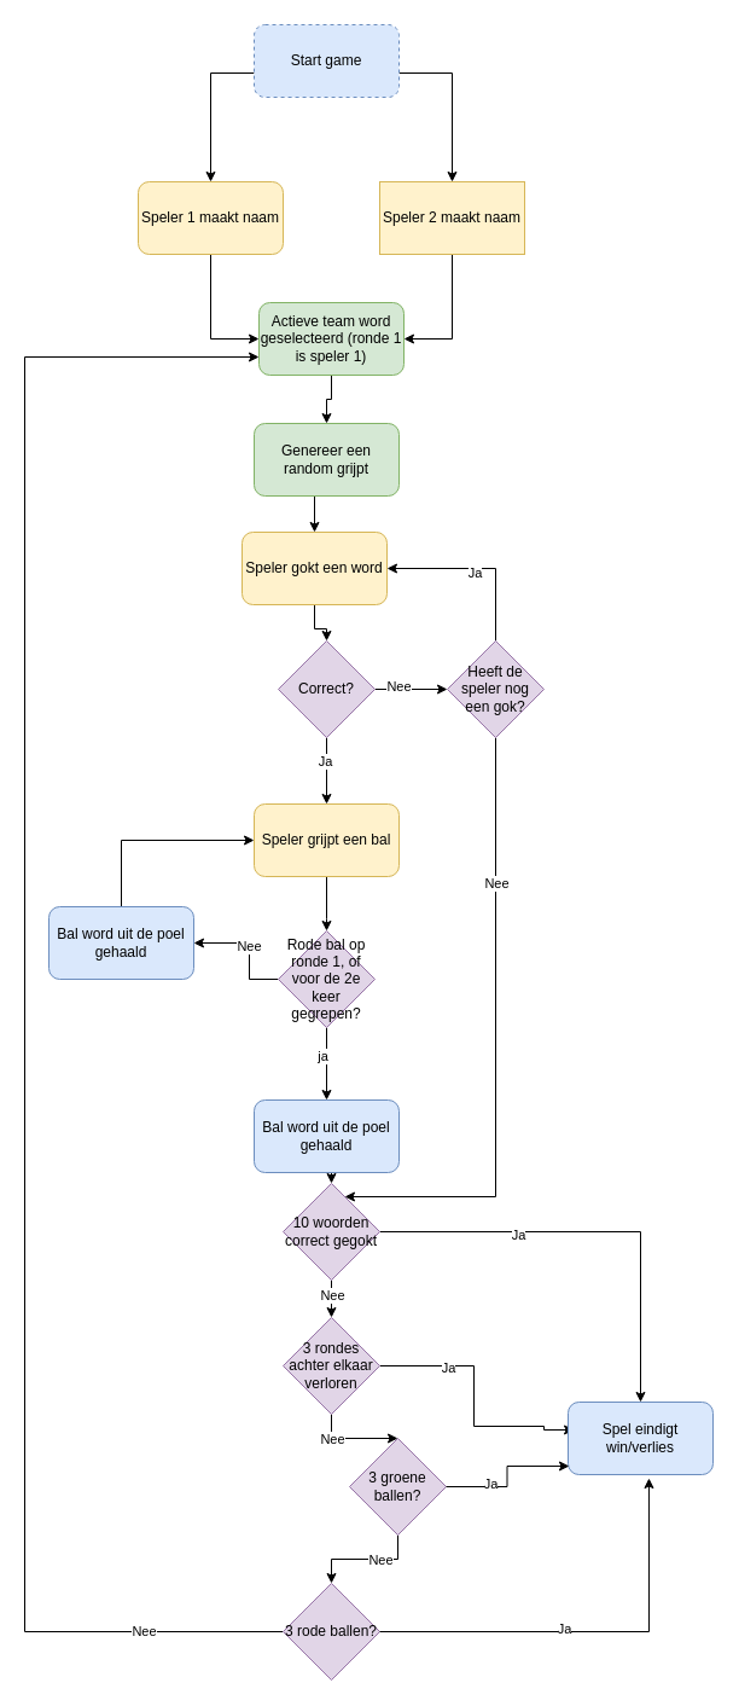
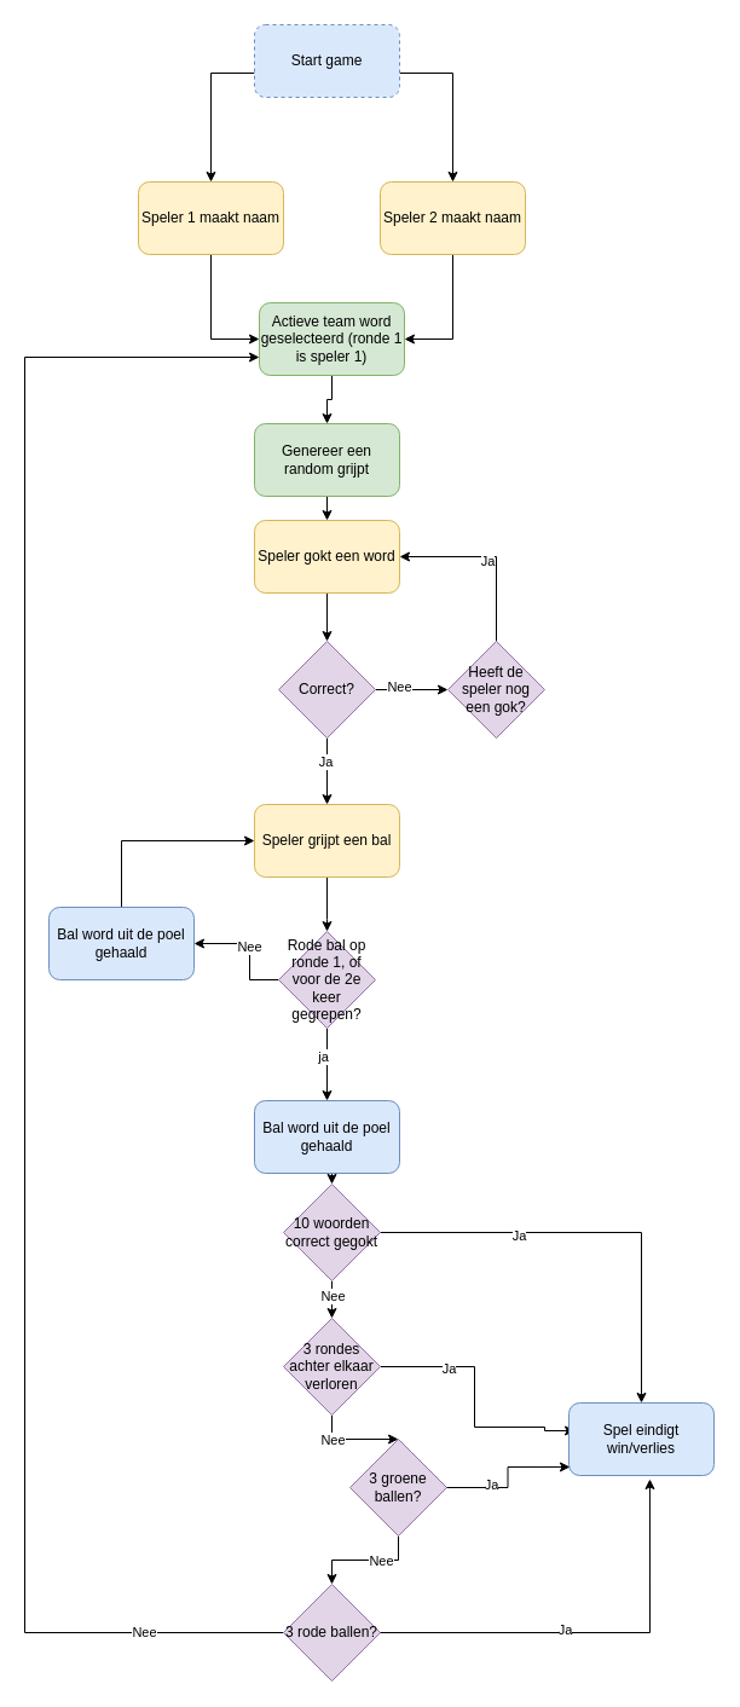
  <mxCell id="0" />
  <mxCell id="1" parent="0" />
  <mxCell id="2" style="edgeStyle=orthogonalEdgeStyle;rounded=0;orthogonalLoop=1;jettySize=auto;html=1;entryX=0.5;entryY=0;entryDx=0;entryDy=0;" edge="1" parent="1" source="4" target="28"><mxGeometry relative="1" as="geometry"><Array as="points"><mxPoint x="174" y="60" /></Array></mxGeometry></mxCell>
  <mxCell id="3" style="edgeStyle=orthogonalEdgeStyle;rounded=0;orthogonalLoop=1;jettySize=auto;html=1;entryX=0.5;entryY=0;entryDx=0;entryDy=0;" edge="1" parent="1" source="4" target="30"><mxGeometry relative="1" as="geometry"><Array as="points"><mxPoint x="374" y="60" /></Array></mxGeometry></mxCell>
  <mxCell id="4" value="Start game" style="rounded=1;whiteSpace=wrap;html=1;fillColor=#dae8fc;strokeColor=#6c8ebf;dashed=1;" parent="1" vertex="1"><mxGeometry x="210" y="20" width="120" height="60" as="geometry" /></mxCell>
  <mxCell id="5" style="edgeStyle=orthogonalEdgeStyle;rounded=0;orthogonalLoop=1;jettySize=auto;html=1;exitX=0.5;exitY=1;exitDx=0;exitDy=0;entryX=0.5;entryY=0;entryDx=0;entryDy=0;" parent="1" source="6" target="8" edge="1"><mxGeometry relative="1" as="geometry" /></mxCell>
  <mxCell id="6" value="Genereer een random grijpt" style="rounded=1;whiteSpace=wrap;html=1;fillColor=#d5e8d4;strokeColor=#82b366;" parent="1" vertex="1"><mxGeometry x="210" y="350" width="120" height="60" as="geometry" /></mxCell>
  <mxCell id="7" style="edgeStyle=orthogonalEdgeStyle;rounded=0;orthogonalLoop=1;jettySize=auto;html=1;entryX=0.5;entryY=0;entryDx=0;entryDy=0;" parent="1" source="8" target="13" edge="1"><mxGeometry relative="1" as="geometry" /></mxCell>
- <mxCell id="8" value="Speler gokt een word" style="rounded=1;whiteSpace=wrap;html=1;fillColor=#fff2cc;strokeColor=#d6b656;" parent="1" vertex="1"><mxGeometry x="200" y="440" width="120" height="60" as="geometry" /></mxCell>
+ <mxCell id="8" value="Speler gokt een word" style="rounded=1;whiteSpace=wrap;html=1;fillColor=#fff2cc;strokeColor=#d6b656;" parent="1" vertex="1"><mxGeometry x="210" y="430" width="120" height="60" as="geometry" /></mxCell>
  <mxCell id="9" style="edgeStyle=orthogonalEdgeStyle;rounded=0;orthogonalLoop=1;jettySize=auto;html=1;" parent="1" source="13" target="18" edge="1"><mxGeometry relative="1" as="geometry" /></mxCell>
  <mxCell id="10" value="Nee" style="edgeLabel;html=1;align=center;verticalAlign=middle;resizable=0;points=[];" parent="9" vertex="1" connectable="0"><mxGeometry x="-0.367" y="3" relative="1" as="geometry"><mxPoint as="offset" /></mxGeometry></mxCell>
  <mxCell id="11" style="edgeStyle=orthogonalEdgeStyle;rounded=0;orthogonalLoop=1;jettySize=auto;html=1;entryX=0.5;entryY=0;entryDx=0;entryDy=0;" parent="1" source="13" target="20" edge="1"><mxGeometry relative="1" as="geometry" /></mxCell>
  <mxCell id="12" value="Ja" style="edgeLabel;html=1;align=center;verticalAlign=middle;resizable=0;points=[];" parent="11" vertex="1" connectable="0"><mxGeometry x="-0.309" y="-2" relative="1" as="geometry"><mxPoint as="offset" /></mxGeometry></mxCell>
  <mxCell id="13" value="Correct?" style="rhombus;whiteSpace=wrap;html=1;fillColor=#e1d5e7;strokeColor=#9673a6;" parent="1" vertex="1"><mxGeometry x="230" y="530" width="80" height="80" as="geometry" /></mxCell>
  <mxCell id="14" style="edgeStyle=orthogonalEdgeStyle;rounded=0;orthogonalLoop=1;jettySize=auto;html=1;exitX=0.5;exitY=0;exitDx=0;exitDy=0;entryX=1;entryY=0.5;entryDx=0;entryDy=0;" parent="1" source="18" target="8" edge="1"><mxGeometry relative="1" as="geometry" /></mxCell>
  <mxCell id="15" value="Ja" style="edgeLabel;html=1;align=center;verticalAlign=middle;resizable=0;points=[];" parent="14" vertex="1" connectable="0"><mxGeometry x="0.04" y="3" relative="1" as="geometry"><mxPoint as="offset" /></mxGeometry></mxCell>
- <mxCell id="16" style="edgeStyle=orthogonalEdgeStyle;rounded=0;orthogonalLoop=1;jettySize=auto;html=1;exitX=0.5;exitY=1;exitDx=0;exitDy=0;" parent="1" source="18" target="46" edge="1"><mxGeometry relative="1" as="geometry"><mxPoint x="410" y="890" as="targetPoint" /><Array as="points"><mxPoint x="410" y="990" /></Array></mxGeometry></mxCell>
- <mxCell id="17" value="Nee" style="edgeLabel;html=1;align=center;verticalAlign=middle;resizable=0;points=[];" parent="16" vertex="1" connectable="0"><mxGeometry x="-0.523" relative="1" as="geometry"><mxPoint as="offset" /></mxGeometry></mxCell>
  <mxCell id="18" value="Heeft de speler nog een gok?" style="rhombus;whiteSpace=wrap;html=1;fillColor=#e1d5e7;strokeColor=#9673a6;" parent="1" vertex="1"><mxGeometry x="370" y="530" width="80" height="80" as="geometry" /></mxCell>
  <mxCell id="19" style="edgeStyle=orthogonalEdgeStyle;rounded=0;orthogonalLoop=1;jettySize=auto;html=1;" parent="1" source="20" edge="1"><mxGeometry relative="1" as="geometry"><mxPoint x="270" y="770" as="targetPoint" /><Array as="points"><mxPoint x="270" y="760" /></Array></mxGeometry></mxCell>
  <mxCell id="20" value="Speler grijpt een bal" style="rounded=1;whiteSpace=wrap;html=1;fillColor=#fff2cc;strokeColor=#d6b656;" parent="1" vertex="1"><mxGeometry x="210" y="665" width="120" height="60" as="geometry" /></mxCell>
  <mxCell id="21" style="edgeStyle=orthogonalEdgeStyle;rounded=0;orthogonalLoop=1;jettySize=auto;html=1;exitX=0.5;exitY=1;exitDx=0;exitDy=0;entryX=0.5;entryY=0;entryDx=0;entryDy=0;" edge="1" parent="1" source="25" target="49"><mxGeometry relative="1" as="geometry" /></mxCell>
  <mxCell id="22" value="Nee" style="edgeLabel;html=1;align=center;verticalAlign=middle;resizable=0;points=[];" vertex="1" connectable="0" parent="21"><mxGeometry x="-0.467" relative="1" as="geometry"><mxPoint as="offset" /></mxGeometry></mxCell>
  <mxCell id="23" style="edgeStyle=orthogonalEdgeStyle;rounded=0;orthogonalLoop=1;jettySize=auto;html=1;entryX=0.042;entryY=0.383;entryDx=0;entryDy=0;entryPerimeter=0;" edge="1" parent="1" source="25" target="26"><mxGeometry relative="1" as="geometry"><mxPoint x="450" y="1190" as="targetPoint" /><Array as="points"><mxPoint x="392" y="1130" /><mxPoint x="392" y="1180" /><mxPoint x="450" y="1180" /><mxPoint x="450" y="1183" /></Array></mxGeometry></mxCell>
  <mxCell id="24" value="Ja" style="edgeLabel;html=1;align=center;verticalAlign=middle;resizable=0;points=[];" vertex="1" connectable="0" parent="23"><mxGeometry x="-0.477" y="-1" relative="1" as="geometry"><mxPoint as="offset" /></mxGeometry></mxCell>
  <mxCell id="25" value="3 rondes achter elkaar verloren" style="rhombus;whiteSpace=wrap;html=1;fillColor=#e1d5e7;strokeColor=#9673a6;" parent="1" vertex="1"><mxGeometry x="234" y="1090" width="80" height="80" as="geometry" /></mxCell>
  <mxCell id="26" value="Spel eindigt win/verlies" style="rounded=1;whiteSpace=wrap;html=1;fillColor=#dae8fc;strokeColor=#6c8ebf;" parent="1" vertex="1"><mxGeometry x="470" y="1160" width="120" height="60" as="geometry" /></mxCell>
  <mxCell id="27" style="edgeStyle=orthogonalEdgeStyle;rounded=0;orthogonalLoop=1;jettySize=auto;html=1;entryX=0;entryY=0.5;entryDx=0;entryDy=0;" edge="1" parent="1" source="28" target="32"><mxGeometry relative="1" as="geometry" /></mxCell>
  <mxCell id="28" value="Speler 1 maakt naam" style="rounded=1;whiteSpace=wrap;html=1;fillColor=#fff2cc;strokeColor=#d6b656;" vertex="1" parent="1"><mxGeometry x="114" y="150" width="120" height="60" as="geometry" /></mxCell>
  <mxCell id="29" style="edgeStyle=orthogonalEdgeStyle;rounded=0;orthogonalLoop=1;jettySize=auto;html=1;entryX=1;entryY=0.5;entryDx=0;entryDy=0;" edge="1" parent="1" source="30" target="32"><mxGeometry relative="1" as="geometry" /></mxCell>
- <mxCell id="30" value="Speler 2 maakt naam" style="whiteSpace=wrap;html=1;fillColor=#fff2cc;strokeColor=#d6b656;rounded=0;" vertex="1" parent="1"><mxGeometry x="314" y="150" width="120" height="60" as="geometry" /></mxCell>
+ <mxCell id="30" value="Speler 2 maakt naam" style="rounded=1;whiteSpace=wrap;html=1;fillColor=#fff2cc;strokeColor=#d6b656;" vertex="1" parent="1"><mxGeometry x="314" y="150" width="120" height="60" as="geometry" /></mxCell>
  <mxCell id="31" style="edgeStyle=orthogonalEdgeStyle;rounded=0;orthogonalLoop=1;jettySize=auto;html=1;entryX=0.5;entryY=0;entryDx=0;entryDy=0;" edge="1" parent="1" source="32" target="6"><mxGeometry relative="1" as="geometry" /></mxCell>
  <mxCell id="32" value="Actieve team word geselecteerd (ronde 1 is speler 1)" style="rounded=1;whiteSpace=wrap;html=1;fillColor=#d5e8d4;strokeColor=#82b366;" vertex="1" parent="1"><mxGeometry x="214" y="250" width="120" height="60" as="geometry" /></mxCell>
  <mxCell id="33" style="edgeStyle=orthogonalEdgeStyle;rounded=0;orthogonalLoop=1;jettySize=auto;html=1;" edge="1" parent="1" source="37"><mxGeometry relative="1" as="geometry"><mxPoint x="270" y="910" as="targetPoint" /></mxGeometry></mxCell>
  <mxCell id="34" value="ja" style="edgeLabel;html=1;align=center;verticalAlign=middle;resizable=0;points=[];" vertex="1" connectable="0" parent="33"><mxGeometry x="-0.24" y="-4" relative="1" as="geometry"><mxPoint as="offset" /></mxGeometry></mxCell>
  <mxCell id="35" style="edgeStyle=orthogonalEdgeStyle;rounded=0;orthogonalLoop=1;jettySize=auto;html=1;" edge="1" parent="1" source="37"><mxGeometry relative="1" as="geometry"><mxPoint x="160" y="780" as="targetPoint" /><Array as="points"><mxPoint x="206" y="810" /></Array></mxGeometry></mxCell>
  <mxCell id="36" value="Nee" style="edgeLabel;html=1;align=center;verticalAlign=middle;resizable=0;points=[];" vertex="1" connectable="0" parent="35"><mxGeometry x="0.03" y="1" relative="1" as="geometry"><mxPoint as="offset" /></mxGeometry></mxCell>
  <mxCell id="37" value="Rode bal op ronde 1, of voor de 2e keer gegrepen?" style="rhombus;whiteSpace=wrap;html=1;fillColor=#e1d5e7;strokeColor=#9673a6;" vertex="1" parent="1"><mxGeometry x="230" y="770" width="80" height="80" as="geometry" /></mxCell>
  <mxCell id="38" style="edgeStyle=orthogonalEdgeStyle;rounded=0;orthogonalLoop=1;jettySize=auto;html=1;entryX=0;entryY=0.5;entryDx=0;entryDy=0;" edge="1" parent="1" source="39" target="20"><mxGeometry relative="1" as="geometry"><Array as="points"><mxPoint x="100" y="695" /></Array></mxGeometry></mxCell>
  <mxCell id="39" value="Bal word uit de poel gehaald" style="rounded=1;whiteSpace=wrap;html=1;fillColor=#dae8fc;strokeColor=#6c8ebf;" vertex="1" parent="1"><mxGeometry x="40" y="750" width="120" height="60" as="geometry" /></mxCell>
  <mxCell id="40" style="edgeStyle=orthogonalEdgeStyle;rounded=0;orthogonalLoop=1;jettySize=auto;html=1;exitX=0.5;exitY=1;exitDx=0;exitDy=0;entryX=0.5;entryY=0;entryDx=0;entryDy=0;" edge="1" parent="1" source="41" target="46"><mxGeometry relative="1" as="geometry" /></mxCell>
  <mxCell id="41" value="Bal word uit de poel gehaald" style="rounded=1;whiteSpace=wrap;html=1;fillColor=#dae8fc;strokeColor=#6c8ebf;" vertex="1" parent="1"><mxGeometry x="210" y="910" width="120" height="60" as="geometry" /></mxCell>
  <mxCell id="42" style="edgeStyle=orthogonalEdgeStyle;rounded=0;orthogonalLoop=1;jettySize=auto;html=1;exitX=0.5;exitY=1;exitDx=0;exitDy=0;entryX=0.5;entryY=0;entryDx=0;entryDy=0;" edge="1" parent="1" source="46" target="25"><mxGeometry relative="1" as="geometry" /></mxCell>
  <mxCell id="43" value="Nee" style="edgeLabel;html=1;align=center;verticalAlign=middle;resizable=0;points=[];" vertex="1" connectable="0" parent="42"><mxGeometry x="-0.226" relative="1" as="geometry"><mxPoint as="offset" /></mxGeometry></mxCell>
  <mxCell id="44" style="edgeStyle=orthogonalEdgeStyle;rounded=0;orthogonalLoop=1;jettySize=auto;html=1;" edge="1" parent="1" source="46" target="26"><mxGeometry relative="1" as="geometry" /></mxCell>
  <mxCell id="45" value="Ja" style="edgeLabel;html=1;align=center;verticalAlign=middle;resizable=0;points=[];" vertex="1" connectable="0" parent="44"><mxGeometry x="-0.361" y="-2" relative="1" as="geometry"><mxPoint as="offset" /></mxGeometry></mxCell>
  <mxCell id="46" value="10 woorden correct gegokt" style="rhombus;whiteSpace=wrap;html=1;fillColor=#e1d5e7;strokeColor=#9673a6;" vertex="1" parent="1"><mxGeometry x="234" y="979" width="80" height="80" as="geometry" /></mxCell>
  <mxCell id="47" style="edgeStyle=orthogonalEdgeStyle;rounded=0;orthogonalLoop=1;jettySize=auto;html=1;exitX=0.5;exitY=1;exitDx=0;exitDy=0;entryX=0.5;entryY=0;entryDx=0;entryDy=0;" edge="1" parent="1" source="49" target="52"><mxGeometry relative="1" as="geometry" /></mxCell>
  <mxCell id="48" value="Nee" style="edgeLabel;html=1;align=center;verticalAlign=middle;resizable=0;points=[];" vertex="1" connectable="0" parent="47"><mxGeometry x="-0.267" relative="1" as="geometry"><mxPoint as="offset" /></mxGeometry></mxCell>
  <mxCell id="49" value="3 groene ballen?" style="rhombus;whiteSpace=wrap;html=1;fillColor=#e1d5e7;strokeColor=#9673a6;" vertex="1" parent="1"><mxGeometry x="289" y="1190" width="80" height="80" as="geometry" /></mxCell>
  <mxCell id="50" style="edgeStyle=orthogonalEdgeStyle;rounded=0;orthogonalLoop=1;jettySize=auto;html=1;entryX=0;entryY=0.75;entryDx=0;entryDy=0;" edge="1" parent="1" source="52" target="32"><mxGeometry relative="1" as="geometry"><Array as="points"><mxPoint x="20" y="1350" /><mxPoint x="20" y="295" /></Array></mxGeometry></mxCell>
  <mxCell id="51" value="Nee" style="edgeLabel;html=1;align=center;verticalAlign=middle;resizable=0;points=[];" vertex="1" connectable="0" parent="50"><mxGeometry x="-0.841" y="-1" relative="1" as="geometry"><mxPoint as="offset" /></mxGeometry></mxCell>
  <mxCell id="52" value="3 rode ballen?" style="rhombus;whiteSpace=wrap;html=1;fillColor=#e1d5e7;strokeColor=#9673a6;" vertex="1" parent="1"><mxGeometry x="234" y="1310" width="80" height="80" as="geometry" /></mxCell>
  <mxCell id="53" style="edgeStyle=orthogonalEdgeStyle;rounded=0;orthogonalLoop=1;jettySize=auto;html=1;entryX=0.008;entryY=0.883;entryDx=0;entryDy=0;entryPerimeter=0;" edge="1" parent="1" source="49" target="26"><mxGeometry relative="1" as="geometry" /></mxCell>
  <mxCell id="54" value="Ja" style="edgeLabel;html=1;align=center;verticalAlign=middle;resizable=0;points=[];" vertex="1" connectable="0" parent="53"><mxGeometry x="-0.391" y="3" relative="1" as="geometry"><mxPoint as="offset" /></mxGeometry></mxCell>
  <mxCell id="55" style="edgeStyle=orthogonalEdgeStyle;rounded=0;orthogonalLoop=1;jettySize=auto;html=1;entryX=0.558;entryY=1.05;entryDx=0;entryDy=0;entryPerimeter=0;" edge="1" parent="1" source="52" target="26"><mxGeometry relative="1" as="geometry" /></mxCell>
  <mxCell id="56" value="Ja" style="edgeLabel;html=1;align=center;verticalAlign=middle;resizable=0;points=[];" vertex="1" connectable="0" parent="55"><mxGeometry x="-0.131" y="3" relative="1" as="geometry"><mxPoint as="offset" /></mxGeometry></mxCell>
